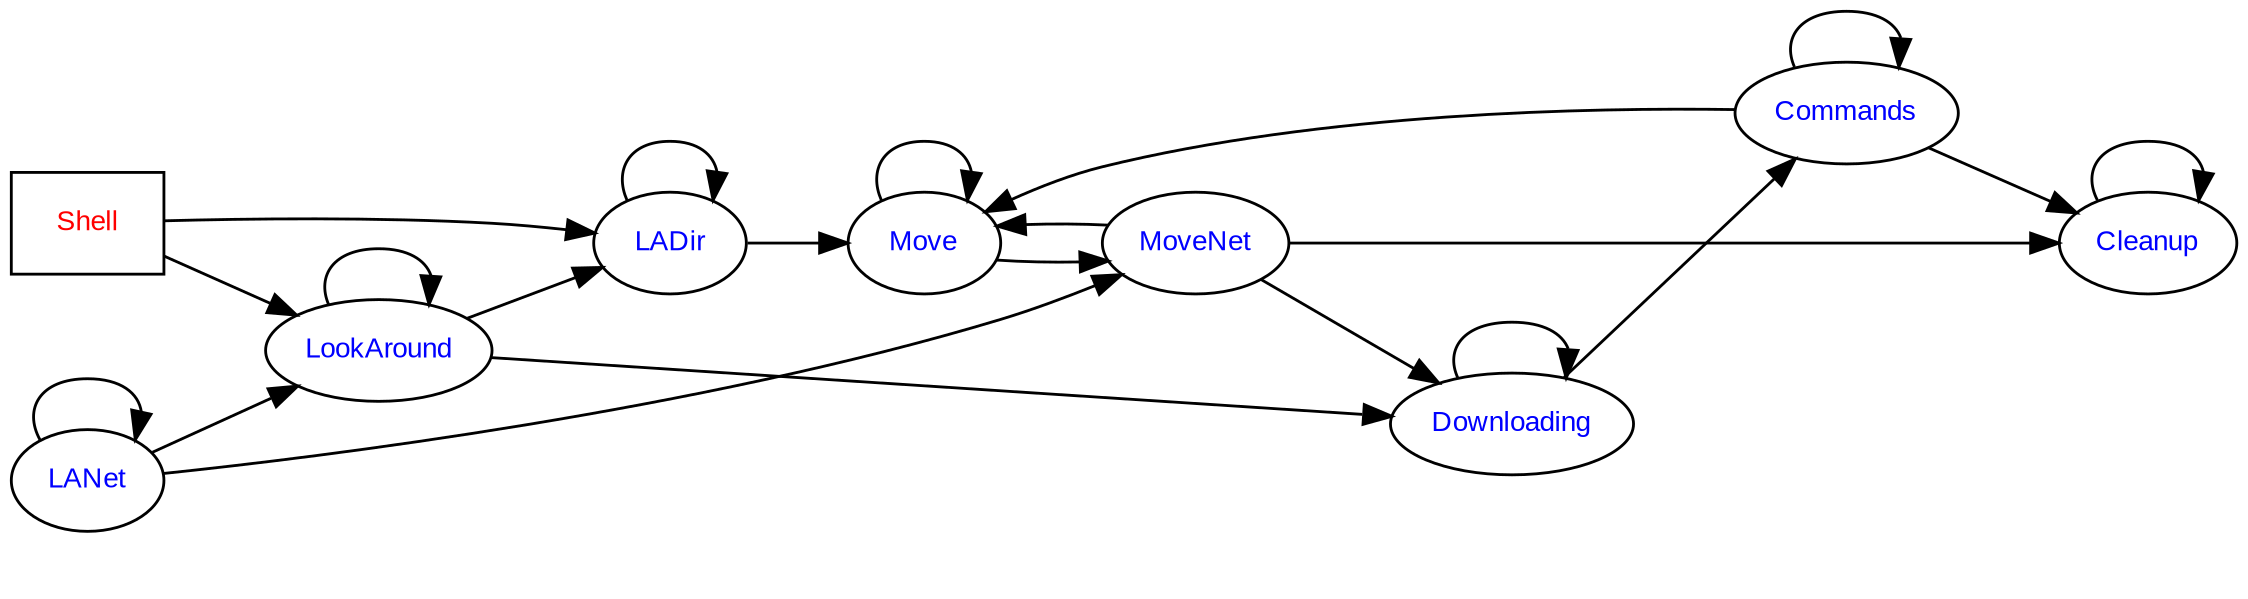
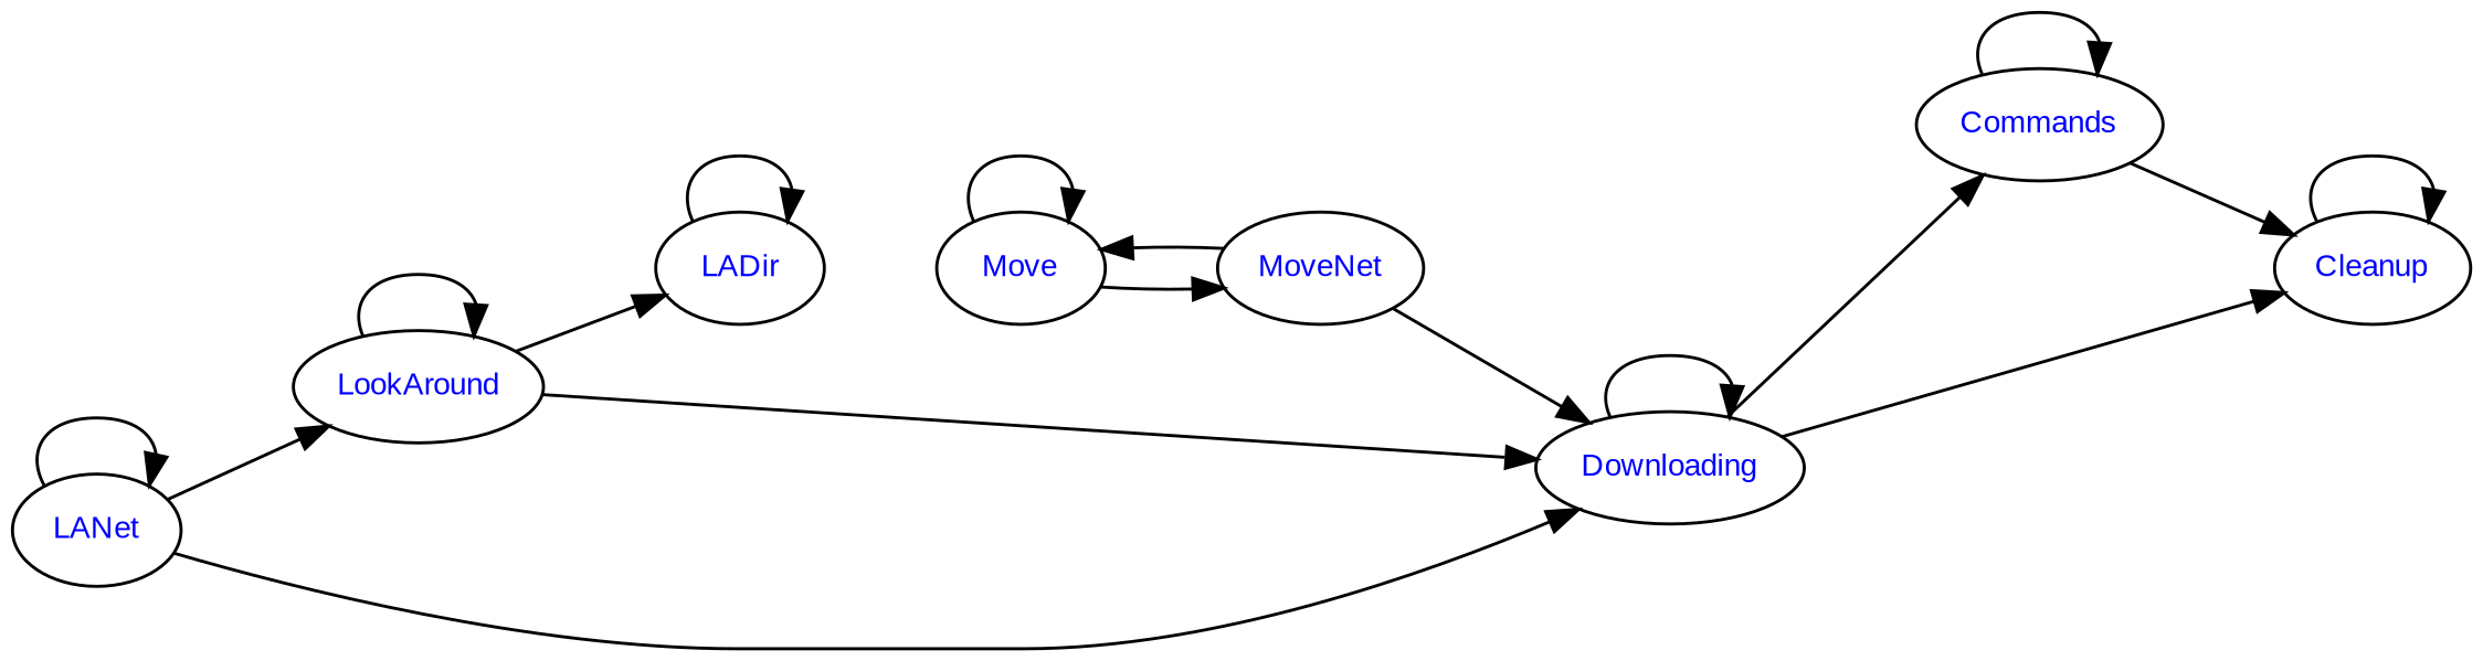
  digraph {
    rankdir=LR
    node [fontcolor=blue fontname=Arial fontsize=10 shape=oval]
    edge [color=black style=solid]
-   Shell [fontcolor=red shape=box]
    LookAround
    LADir
    Downloading
    Move
    LANet
    MoveNet
    Commands
    Cleanup
-   Shell -> LookAround
-   Shell -> LADir
    LookAround -> LookAround
    LookAround -> LADir
    LookAround -> Downloading
    LADir -> LADir
-   LADir -> Move
    Downloading -> Downloading
    Downloading -> Commands
-   MoveNet -> Cleanup
+   Downloading -> Cleanup
    Move -> Move
    Move -> MoveNet
    LANet -> LookAround
    LANet -> LANet
-   LANet -> MoveNet
+   LANet -> Downloading
    MoveNet -> Downloading
    MoveNet -> Move
-   Commands -> Move
    Commands -> Commands
    Commands -> Cleanup
    Cleanup -> Cleanup
  }
